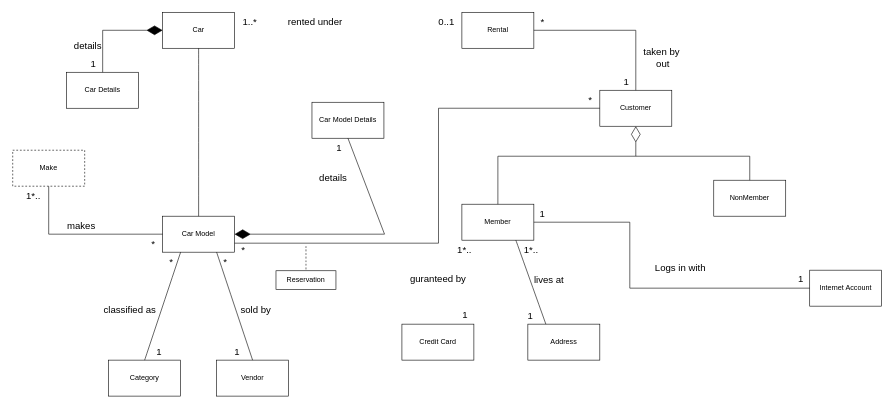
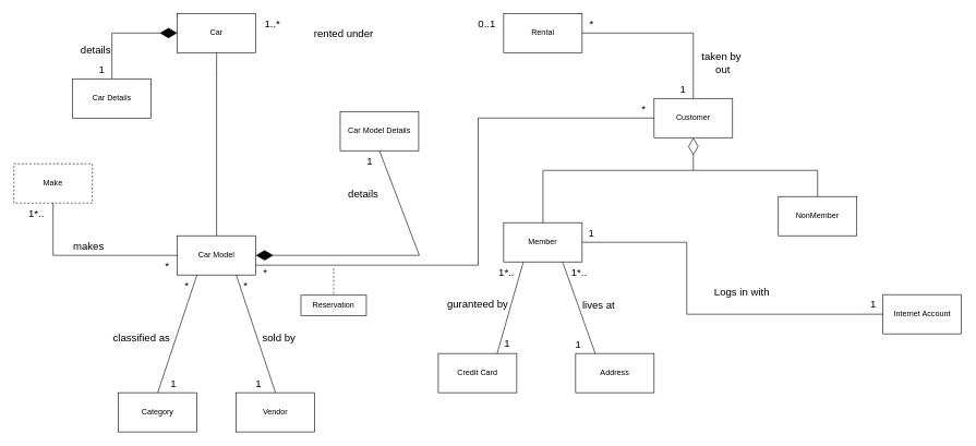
  <mxCell id="0" />
  <mxCell id="1" parent="0" />
  <mxCell id="2" value="Car" style="rounded=0;whiteSpace=wrap;html=1;" parent="1" vertex="1"><mxGeometry x="270" y="20" width="120" height="60" as="geometry" /></mxCell>
  <mxCell id="3" value="Rental" style="rounded=0;whiteSpace=wrap;html=1;" parent="1" vertex="1"><mxGeometry x="769" y="20" width="120" height="60" as="geometry" /></mxCell>
  <mxCell id="4" value="Car Details" style="rounded=0;whiteSpace=wrap;html=1;" parent="1" vertex="1"><mxGeometry x="110" y="120" width="120" height="60" as="geometry" /></mxCell>
  <mxCell id="5" value="Car Model Details" style="rounded=0;whiteSpace=wrap;html=1;" parent="1" vertex="1"><mxGeometry x="519" y="170" width="120" height="60" as="geometry" /></mxCell>
  <mxCell id="6" value="Customer" style="rounded=0;whiteSpace=wrap;html=1;" parent="1" vertex="1"><mxGeometry x="999" y="150" width="120" height="60" as="geometry" /></mxCell>
  <mxCell id="7" value="Make" style="rounded=0;whiteSpace=wrap;html=1;dashed=1;" parent="1" vertex="1"><mxGeometry x="20" y="250" width="120" height="60" as="geometry" /></mxCell>
  <mxCell id="8" value="Car Model" style="rounded=0;whiteSpace=wrap;html=1;" parent="1" vertex="1"><mxGeometry x="270" y="360" width="120" height="60" as="geometry" /></mxCell>
  <mxCell id="9" value="Category" style="rounded=0;whiteSpace=wrap;html=1;" parent="1" vertex="1"><mxGeometry x="180" y="600" width="120" height="60" as="geometry" /></mxCell>
  <mxCell id="10" value="Vendor" style="rounded=0;whiteSpace=wrap;html=1;" parent="1" vertex="1"><mxGeometry x="360" y="600" width="120" height="60" as="geometry" /></mxCell>
  <mxCell id="11" value="NonMember" style="rounded=0;whiteSpace=wrap;html=1;" parent="1" vertex="1"><mxGeometry x="1189" y="300" width="120" height="60" as="geometry" /></mxCell>
  <mxCell id="12" value="Member" style="rounded=0;whiteSpace=wrap;html=1;" parent="1" vertex="1"><mxGeometry x="769" y="340" width="120" height="60" as="geometry" /></mxCell>
  <mxCell id="13" value="Internet Account" style="rounded=0;whiteSpace=wrap;html=1;" parent="1" vertex="1"><mxGeometry x="1349" y="450" width="120" height="60" as="geometry" /></mxCell>
  <mxCell id="14" value="Credit Card" style="rounded=0;whiteSpace=wrap;html=1;" parent="1" vertex="1"><mxGeometry x="669" y="540" width="120" height="60" as="geometry" /></mxCell>
  <mxCell id="15" value="Address" style="rounded=0;whiteSpace=wrap;html=1;" parent="1" vertex="1"><mxGeometry x="879" y="540" width="120" height="60" as="geometry" /></mxCell>
  <mxCell id="16" value="" style="endArrow=diamondThin;endFill=1;endSize=24;html=1;rounded=0;fontSize=12;curved=0;exitX=0.5;exitY=0;exitDx=0;exitDy=0;entryX=0;entryY=0.5;entryDx=0;entryDy=0;" parent="1" source="4" target="2" edge="1"><mxGeometry width="160" relative="1" as="geometry"><mxPoint x="330" y="400" as="sourcePoint" /><mxPoint x="490" y="400" as="targetPoint" /><Array as="points"><mxPoint x="170" y="50" /></Array></mxGeometry></mxCell>
  <mxCell id="17" value="" style="endArrow=none;html=1;rounded=0;fontSize=12;startSize=8;endSize=8;curved=0;entryX=1;entryY=0.5;entryDx=0;entryDy=0;exitX=0.5;exitY=0;exitDx=0;exitDy=0;" parent="1" source="6" target="3" edge="1"><mxGeometry width="50" height="50" relative="1" as="geometry"><mxPoint x="479" y="450" as="sourcePoint" /><mxPoint x="529" y="400" as="targetPoint" /><Array as="points"><mxPoint x="1059" y="50" /></Array></mxGeometry></mxCell>
  <mxCell id="18" value="" style="endArrow=none;html=1;rounded=0;fontSize=12;startSize=8;endSize=8;curved=1;exitX=0.5;exitY=1;exitDx=0;exitDy=0;entryX=0.5;entryY=0;entryDx=0;entryDy=0;" parent="1" source="2" target="8" edge="1"><mxGeometry width="50" height="50" relative="1" as="geometry"><mxPoint x="630" y="540" as="sourcePoint" /><mxPoint x="680" y="490" as="targetPoint" /></mxGeometry></mxCell>
  <mxCell id="19" value="" style="endArrow=diamondThin;endFill=1;endSize=24;html=1;rounded=0;fontSize=12;curved=0;exitX=0.5;exitY=1;exitDx=0;exitDy=0;entryX=1;entryY=0.5;entryDx=0;entryDy=0;" parent="1" source="5" target="8" edge="1"><mxGeometry width="160" relative="1" as="geometry"><mxPoint x="410" y="590" as="sourcePoint" /><mxPoint x="570" y="590" as="targetPoint" /><Array as="points"><mxPoint x="640" y="390" /></Array></mxGeometry></mxCell>
  <mxCell id="20" value="" style="endArrow=diamondThin;endFill=0;endSize=24;html=1;rounded=0;fontSize=12;curved=0;entryX=0.5;entryY=1;entryDx=0;entryDy=0;exitX=0.5;exitY=0;exitDx=0;exitDy=0;" parent="1" source="11" target="6" edge="1"><mxGeometry width="160" relative="1" as="geometry"><mxPoint x="349" y="630" as="sourcePoint" /><mxPoint x="509" y="630" as="targetPoint" /><Array as="points"><mxPoint x="1249" y="260" /><mxPoint x="1059" y="260" /></Array></mxGeometry></mxCell>
  <mxCell id="21" value="" style="endArrow=none;html=1;rounded=0;fontSize=12;startSize=8;endSize=8;curved=0;exitX=0.5;exitY=0;exitDx=0;exitDy=0;" parent="1" source="12" edge="1"><mxGeometry width="50" height="50" relative="1" as="geometry"><mxPoint x="729" y="650" as="sourcePoint" /><mxPoint x="1059" y="260" as="targetPoint" /><Array as="points"><mxPoint x="829" y="260" /></Array></mxGeometry></mxCell>
  <mxCell id="22" value="" style="endArrow=none;html=1;rounded=0;fontSize=12;startSize=8;endSize=8;curved=1;exitX=0.75;exitY=1;exitDx=0;exitDy=0;entryX=0.25;entryY=0;entryDx=0;entryDy=0;" parent="1" source="12" target="15" edge="1"><mxGeometry width="50" height="50" relative="1" as="geometry"><mxPoint x="969" y="770" as="sourcePoint" /><mxPoint x="1019" y="720" as="targetPoint" /></mxGeometry></mxCell>
+ <mxCell id="23" value="" style="endArrow=none;html=1;rounded=0;fontSize=12;startSize=8;endSize=8;curved=1;entryX=0.25;entryY=1;entryDx=0;entryDy=0;exitX=0.75;exitY=0;exitDx=0;exitDy=0;" parent="1" source="14" target="12" edge="1"><mxGeometry width="50" height="50" relative="1" as="geometry"><mxPoint x="799" y="530" as="sourcePoint" /><mxPoint x="1019" y="720" as="targetPoint" /></mxGeometry></mxCell>
  <mxCell id="24" value="" style="endArrow=none;html=1;rounded=0;fontSize=12;startSize=8;endSize=8;curved=0;exitX=1;exitY=0.5;exitDx=0;exitDy=0;entryX=0;entryY=0.5;entryDx=0;entryDy=0;" parent="1" source="12" target="13" edge="1"><mxGeometry width="50" height="50" relative="1" as="geometry"><mxPoint x="969" y="770" as="sourcePoint" /><mxPoint x="1019" y="720" as="targetPoint" /><Array as="points"><mxPoint x="1049" y="370" /><mxPoint x="1049" y="480" /></Array></mxGeometry></mxCell>
  <mxCell id="25" value="" style="endArrow=none;html=1;rounded=0;fontSize=12;startSize=8;endSize=8;curved=0;exitX=0.5;exitY=1;exitDx=0;exitDy=0;entryX=0;entryY=0.5;entryDx=0;entryDy=0;" parent="1" source="7" target="8" edge="1"><mxGeometry width="50" height="50" relative="1" as="geometry"><mxPoint x="420" y="660" as="sourcePoint" /><mxPoint x="470" y="610" as="targetPoint" /><Array as="points"><mxPoint x="80" y="390" /></Array></mxGeometry></mxCell>
  <mxCell id="26" value="" style="endArrow=none;html=1;rounded=0;fontSize=12;startSize=8;endSize=8;curved=1;entryX=0.25;entryY=1;entryDx=0;entryDy=0;exitX=0.5;exitY=0;exitDx=0;exitDy=0;" parent="1" source="9" target="8" edge="1"><mxGeometry width="50" height="50" relative="1" as="geometry"><mxPoint x="550" y="770" as="sourcePoint" /><mxPoint x="600" y="720" as="targetPoint" /></mxGeometry></mxCell>
  <mxCell id="27" value="" style="endArrow=none;html=1;rounded=0;fontSize=12;startSize=8;endSize=8;curved=1;exitX=0.75;exitY=1;exitDx=0;exitDy=0;entryX=0.5;entryY=0;entryDx=0;entryDy=0;" parent="1" source="8" target="10" edge="1"><mxGeometry width="50" height="50" relative="1" as="geometry"><mxPoint x="550" y="770" as="sourcePoint" /><mxPoint x="600" y="720" as="targetPoint" /></mxGeometry></mxCell>
  <mxCell id="28" value="" style="endArrow=none;html=1;rounded=0;fontSize=12;startSize=8;endSize=8;curved=0;exitX=1;exitY=0.75;exitDx=0;exitDy=0;entryX=0;entryY=0.5;entryDx=0;entryDy=0;" parent="1" source="8" target="6" edge="1"><mxGeometry width="50" height="50" relative="1" as="geometry"><mxPoint x="900" y="690" as="sourcePoint" /><mxPoint x="950" y="640" as="targetPoint" /><Array as="points"><mxPoint x="730" y="405" /><mxPoint x="730" y="180" /></Array></mxGeometry></mxCell>
  <mxCell id="29" value="details" style="text;html=1;align=center;verticalAlign=middle;resizable=0;points=[];autosize=1;strokeColor=none;fillColor=none;fontSize=16;" parent="1" vertex="1"><mxGeometry x="110" y="60" width="70" height="30" as="geometry" /></mxCell>
  <mxCell id="30" value="1..*" style="text;html=1;align=center;verticalAlign=middle;resizable=0;points=[];autosize=1;strokeColor=none;fillColor=none;fontSize=16;" parent="1" vertex="1"><mxGeometry x="390" y="20" width="50" height="30" as="geometry" /></mxCell>
- <mxCell id="31" value="rented under" style="text;html=1;align=center;verticalAlign=middle;resizable=0;points=[];autosize=1;strokeColor=none;fillColor=none;fontSize=16;" parent="1" vertex="1"><mxGeometry x="469" y="20" width="110" height="30" as="geometry" /></mxCell>
+ <mxCell id="31" value="rented under" style="text;html=1;align=center;verticalAlign=middle;resizable=0;points=[];autosize=1;strokeColor=none;fillColor=none;fontSize=16;" parent="1" vertex="1"><mxGeometry x="469" y="35" width="110" height="30" as="geometry" /></mxCell>
  <mxCell id="32" value="0..1" style="text;html=1;align=center;verticalAlign=middle;resizable=0;points=[];autosize=1;strokeColor=none;fillColor=none;fontSize=16;" parent="1" vertex="1"><mxGeometry x="718" y="21" width="50" height="30" as="geometry" /></mxCell>
  <mxCell id="33" value="*" style="text;html=1;align=center;verticalAlign=middle;resizable=0;points=[];autosize=1;strokeColor=none;fillColor=none;fontSize=16;" parent="1" vertex="1"><mxGeometry x="888" y="21" width="30" height="30" as="geometry" /></mxCell>
  <mxCell id="34" value="taken by&amp;nbsp;&lt;div&gt;out&lt;/div&gt;" style="text;html=1;align=center;verticalAlign=middle;resizable=0;points=[];autosize=1;strokeColor=none;fillColor=none;fontSize=16;" parent="1" vertex="1"><mxGeometry x="1059" y="71" width="90" height="50" as="geometry" /></mxCell>
  <mxCell id="35" value="1" style="text;html=1;align=center;verticalAlign=middle;resizable=0;points=[];autosize=1;strokeColor=none;fillColor=none;fontSize=16;" parent="1" vertex="1"><mxGeometry x="1028" y="121" width="30" height="30" as="geometry" /></mxCell>
  <mxCell id="36" value="*" style="text;html=1;align=center;verticalAlign=middle;resizable=0;points=[];autosize=1;strokeColor=none;fillColor=none;fontSize=16;" parent="1" vertex="1"><mxGeometry x="968" y="151" width="30" height="30" as="geometry" /></mxCell>
  <mxCell id="37" value="1" style="text;html=1;align=center;verticalAlign=middle;resizable=0;points=[];autosize=1;strokeColor=none;fillColor=none;fontSize=16;" parent="1" vertex="1"><mxGeometry x="549" y="230" width="30" height="30" as="geometry" /></mxCell>
  <mxCell id="38" value="details" style="text;html=1;align=center;verticalAlign=middle;resizable=0;points=[];autosize=1;strokeColor=none;fillColor=none;fontSize=16;" parent="1" vertex="1"><mxGeometry x="519" y="280" width="70" height="30" as="geometry" /></mxCell>
  <mxCell id="39" value="1" style="text;html=1;align=center;verticalAlign=middle;resizable=0;points=[];autosize=1;strokeColor=none;fillColor=none;fontSize=16;" parent="1" vertex="1"><mxGeometry x="888" y="341" width="30" height="30" as="geometry" /></mxCell>
  <mxCell id="40" value="1" style="text;html=1;align=center;verticalAlign=middle;resizable=0;points=[];autosize=1;strokeColor=none;fillColor=none;fontSize=16;" parent="1" vertex="1"><mxGeometry x="1319" y="450" width="30" height="30" as="geometry" /></mxCell>
  <mxCell id="41" value="Logs in with" style="text;html=1;align=center;verticalAlign=middle;resizable=0;points=[];autosize=1;strokeColor=none;fillColor=none;fontSize=16;" parent="1" vertex="1"><mxGeometry x="1078" y="431" width="110" height="30" as="geometry" /></mxCell>
  <mxCell id="42" value="1*.." style="text;html=1;align=center;verticalAlign=middle;resizable=0;points=[];autosize=1;strokeColor=none;fillColor=none;fontSize=16;" parent="1" vertex="1"><mxGeometry x="748" y="401" width="50" height="30" as="geometry" /></mxCell>
  <mxCell id="43" value="1*.." style="text;html=1;align=center;verticalAlign=middle;resizable=0;points=[];autosize=1;strokeColor=none;fillColor=none;fontSize=16;" parent="1" vertex="1"><mxGeometry x="859" y="401" width="50" height="30" as="geometry" /></mxCell>
  <mxCell id="44" value="1" style="text;html=1;align=center;verticalAlign=middle;resizable=0;points=[];autosize=1;strokeColor=none;fillColor=none;fontSize=16;" parent="1" vertex="1"><mxGeometry x="759" y="510" width="30" height="30" as="geometry" /></mxCell>
  <mxCell id="45" value="1" style="text;html=1;align=center;verticalAlign=middle;resizable=0;points=[];autosize=1;strokeColor=none;fillColor=none;fontSize=16;" parent="1" vertex="1"><mxGeometry x="868" y="511" width="30" height="30" as="geometry" /></mxCell>
  <mxCell id="46" value="guranteed by" style="text;html=1;align=center;verticalAlign=middle;resizable=0;points=[];autosize=1;strokeColor=none;fillColor=none;fontSize=16;" parent="1" vertex="1"><mxGeometry x="669" y="450" width="120" height="30" as="geometry" /></mxCell>
  <mxCell id="47" value="lives at" style="text;html=1;align=center;verticalAlign=middle;resizable=0;points=[];autosize=1;strokeColor=none;fillColor=none;fontSize=16;" parent="1" vertex="1"><mxGeometry x="879" y="451" width="70" height="30" as="geometry" /></mxCell>
  <mxCell id="48" value="classified as" style="text;html=1;align=center;verticalAlign=middle;resizable=0;points=[];autosize=1;strokeColor=none;fillColor=none;fontSize=16;" parent="1" vertex="1"><mxGeometry x="160" y="501" width="110" height="30" as="geometry" /></mxCell>
  <mxCell id="49" value="sold by" style="text;html=1;align=center;verticalAlign=middle;resizable=0;points=[];autosize=1;strokeColor=none;fillColor=none;fontSize=16;" parent="1" vertex="1"><mxGeometry x="390" y="501" width="70" height="30" as="geometry" /></mxCell>
  <mxCell id="50" value="*" style="text;html=1;align=center;verticalAlign=middle;resizable=0;points=[];autosize=1;strokeColor=none;fillColor=none;fontSize=16;" parent="1" vertex="1"><mxGeometry x="239" y="391" width="30" height="30" as="geometry" /></mxCell>
  <mxCell id="51" value="*" style="text;html=1;align=center;verticalAlign=middle;resizable=0;points=[];autosize=1;strokeColor=none;fillColor=none;fontSize=16;" parent="1" vertex="1"><mxGeometry x="269" y="421" width="30" height="30" as="geometry" /></mxCell>
  <mxCell id="52" value="*" style="text;html=1;align=center;verticalAlign=middle;resizable=0;points=[];autosize=1;strokeColor=none;fillColor=none;fontSize=16;" parent="1" vertex="1"><mxGeometry x="389" y="401" width="30" height="30" as="geometry" /></mxCell>
  <mxCell id="53" value="*" style="text;html=1;align=center;verticalAlign=middle;resizable=0;points=[];autosize=1;strokeColor=none;fillColor=none;fontSize=16;" parent="1" vertex="1"><mxGeometry x="359" y="421" width="30" height="30" as="geometry" /></mxCell>
  <mxCell id="54" value="1" style="text;html=1;align=center;verticalAlign=middle;resizable=0;points=[];autosize=1;strokeColor=none;fillColor=none;fontSize=16;" parent="1" vertex="1"><mxGeometry x="249" y="571" width="30" height="30" as="geometry" /></mxCell>
  <mxCell id="55" value="1" style="text;html=1;align=center;verticalAlign=middle;resizable=0;points=[];autosize=1;strokeColor=none;fillColor=none;fontSize=16;" parent="1" vertex="1"><mxGeometry x="379" y="571" width="30" height="30" as="geometry" /></mxCell>
  <mxCell id="56" value="makes" style="text;html=1;align=center;verticalAlign=middle;resizable=0;points=[];autosize=1;strokeColor=none;fillColor=none;fontSize=16;" parent="1" vertex="1"><mxGeometry x="99" y="361" width="70" height="30" as="geometry" /></mxCell>
  <mxCell id="57" value="1*.." style="text;html=1;align=center;verticalAlign=middle;resizable=0;points=[];autosize=1;strokeColor=none;fillColor=none;fontSize=16;" parent="1" vertex="1"><mxGeometry x="29" y="311" width="50" height="30" as="geometry" /></mxCell>
  <mxCell id="58" value="1" style="text;html=1;align=center;verticalAlign=middle;resizable=0;points=[];autosize=1;strokeColor=none;fillColor=none;fontSize=16;" parent="1" vertex="1"><mxGeometry x="139" y="91" width="30" height="30" as="geometry" /></mxCell>
  <mxCell id="59" value="Reservation" style="rounded=0;whiteSpace=wrap;html=1;" parent="1" vertex="1"><mxGeometry x="459" y="451" width="100" height="31" as="geometry" /></mxCell>
  <mxCell id="60" value="" style="endArrow=none;dashed=1;html=1;rounded=0;fontSize=12;startSize=8;endSize=8;curved=1;entryX=0.5;entryY=0;entryDx=0;entryDy=0;" parent="1" target="59" edge="1"><mxGeometry width="50" height="50" relative="1" as="geometry"><mxPoint x="509" y="410" as="sourcePoint" /><mxPoint x="809" y="560" as="targetPoint" /></mxGeometry></mxCell>
